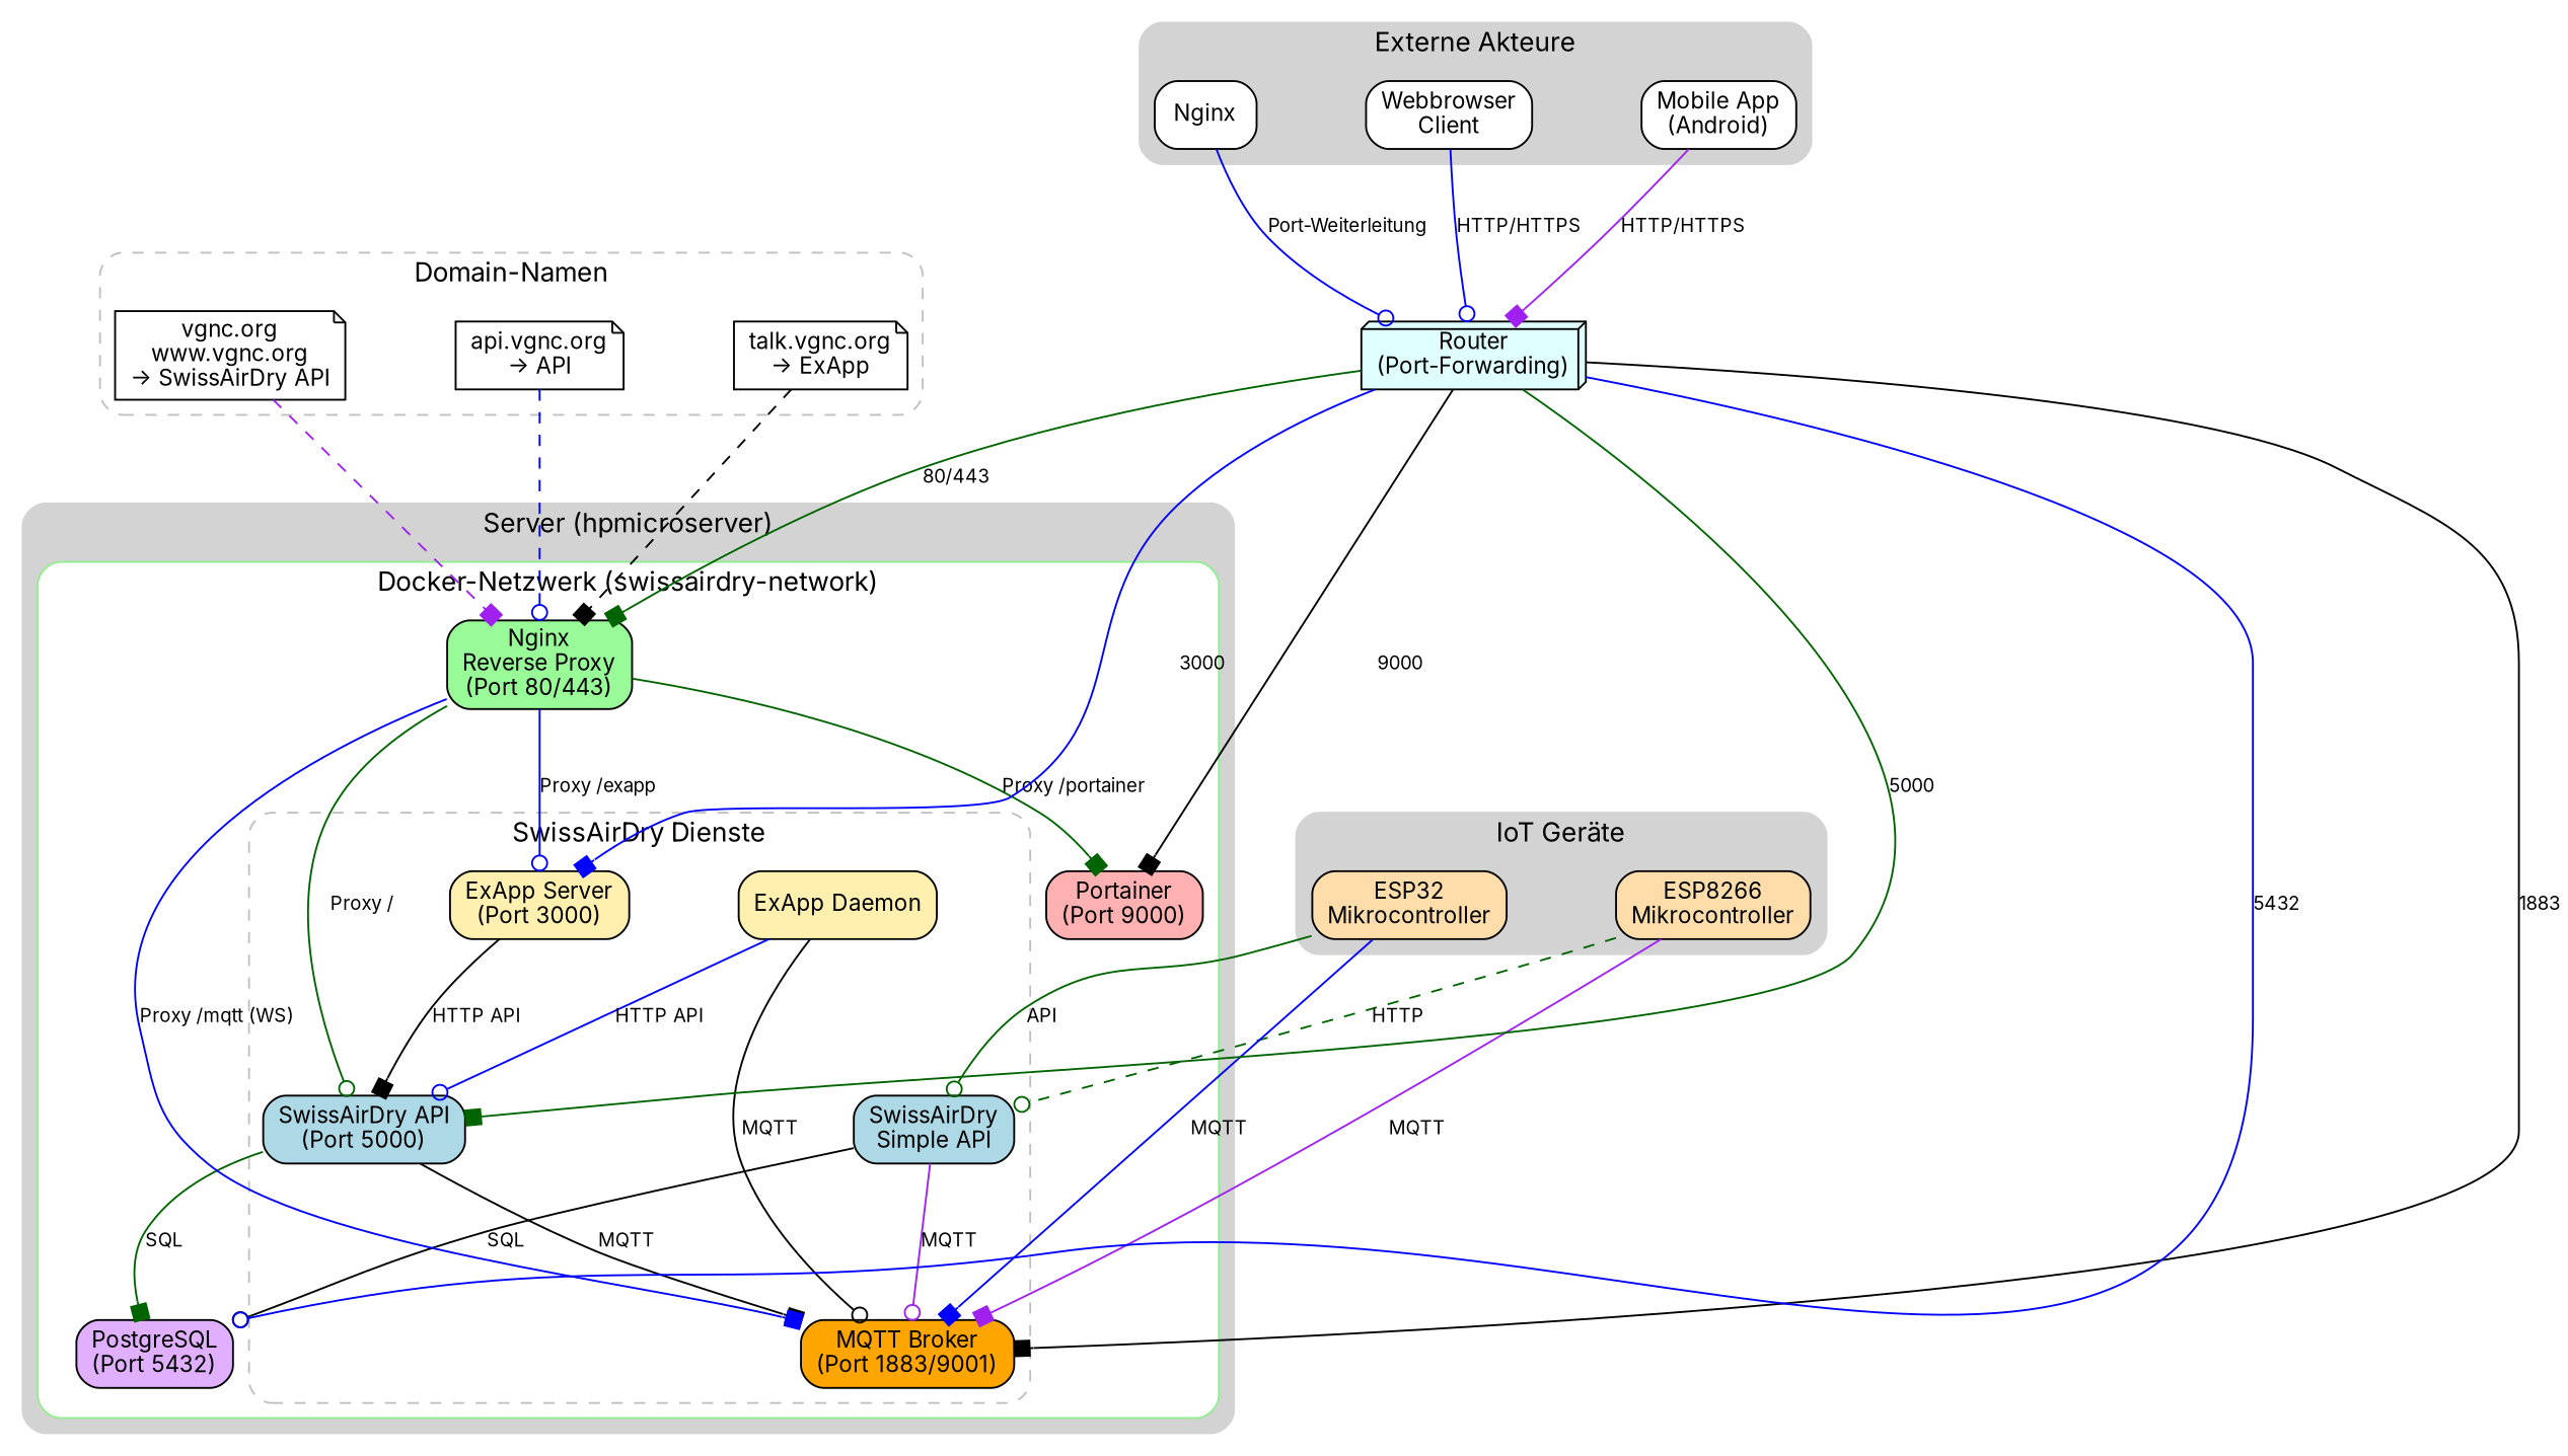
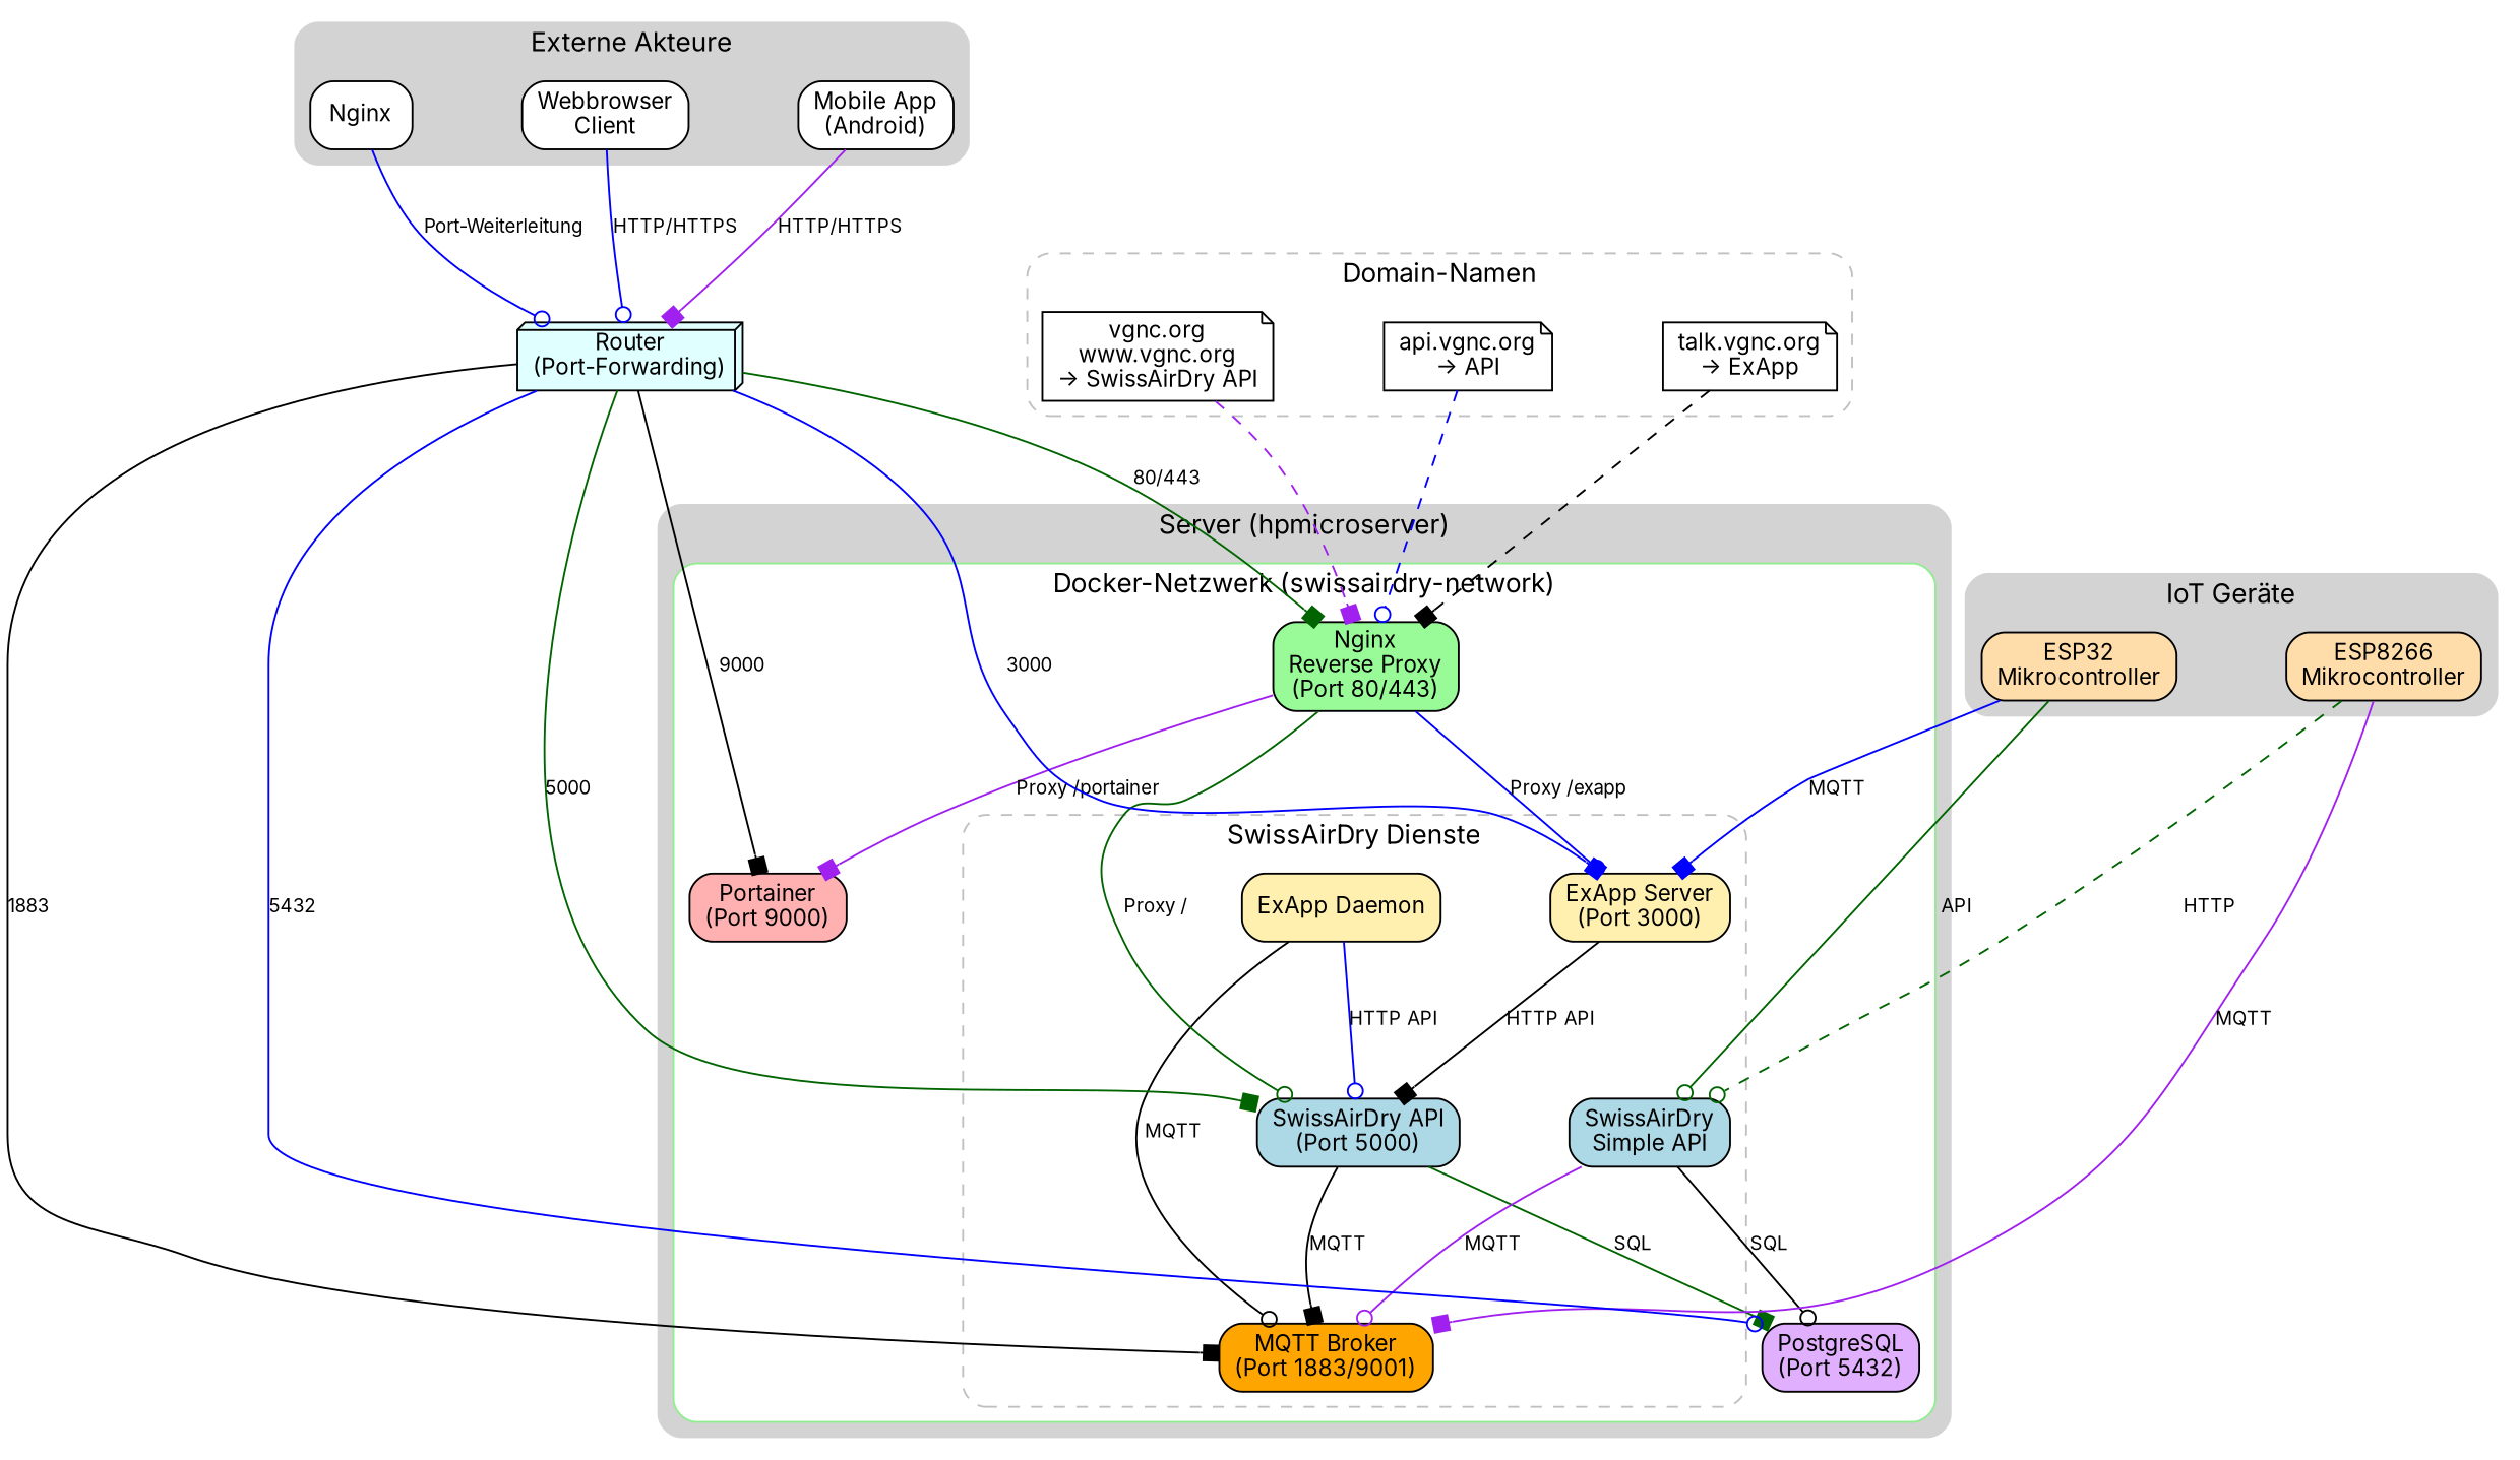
  digraph {
    fontname=Inter
    fontsize=14
    nodesep=0.8
    rankdir=TB
    ranksep=1.0
    node [fillcolor=white fontname=Inter fontsize=12 shape=box style="rounded,filled"]
    edge [arrowhead=box color=blue fontname=Inter fontsize=10]
    n1 [label=Nginx shape=cloud]
    n2 [label="Webbrowser\nClient"]
    n3 [label="Mobile App\n(Android)"]
    n4 [fillcolor=lightblue label="SwissAirDry API\n(Port 5000)"]
    n5 [fillcolor=lightblue label="SwissAirDry\nSimple API"]
    n6 [fillcolor=orange label="MQTT Broker\n(Port 1883/9001)"]
    n7 [fillcolor="#FFF0B0" label="ExApp Server\n(Port 3000)"]
    n8 [fillcolor="#FFF0B0" label="ExApp Daemon"]
    n9 [fillcolor=palegreen label="Nginx\nReverse Proxy\n(Port 80/443)"]
    n10 [fillcolor="#E0B0FF" label="PostgreSQL\n(Port 5432)"]
    n11 [fillcolor="#FFB0B0" label="Portainer\n(Port 9000)"]
    n12 [fillcolor="#FFDDAA" label="ESP8266\nMikrocontroller"]
    n13 [fillcolor="#FFDDAA" label="ESP32\nMikrocontroller"]
    n14 [label="vgnc.org\nwww.vgnc.org\n→ SwissAirDry API" shape=note]
    n15 [label="api.vgnc.org\n→ API" shape=note]
    n16 [label="talk.vgnc.org\n→ ExApp" shape=note]
    n17 [fillcolor=lightcyan label="Router\n(Port-Forwarding)" shape=box3d]
    subgraph cluster_1 {
      color=lightgrey
      label="Externe Akteure"
      style="rounded,filled"
      n1
      n2
      n3
    }
    subgraph cluster_2 {
      color=lightgrey
      label="Server (hpmicroserver)"
      style="rounded,filled"
      subgraph cluster_3 {
        color=lightgreen
        fillcolor=white
        label="Docker-Netzwerk (swissairdry-network)"
        style="rounded,filled"
        n9
        n10
        n11
        subgraph cluster_4 {
          color=grey
          fillcolor=white
          label="SwissAirDry Dienste"
          style="rounded,dashed"
          n4
          n5
          n6
          n7
          n8
        }
      }
    }
    subgraph cluster_5 {
      color=lightgrey
      label="IoT Geräte"
      style="rounded,filled"
      n12
      n13
    }
    subgraph cluster_6 {
      color=grey
      fillcolor=white
      label="Domain-Namen"
      style="rounded,dashed"
      n14
      n15
      n16
    }
    n1 -> n17 [arrowhead=odot label="Port-Weiterleitung"]
    n2 -> n17 [arrowhead=odot label="HTTP/HTTPS"]
    n3 -> n17 [color=purple label="HTTP/HTTPS"]
    n4 -> n6 [color=black label=MQTT]
    n4 -> n10 [color=darkgreen label=SQL]
    n5 -> n6 [arrowhead=odot color=purple label=MQTT]
    n5 -> n10 [arrowhead=odot color=black label=SQL]
    n7 -> n4 [color=black label="HTTP API"]
    n8 -> n4 [arrowhead=odot label="HTTP API"]
    n8 -> n6 [arrowhead=odot color=black label=MQTT]
    n9 -> n4 [arrowhead=odot color=darkgreen label="Proxy /"]
-   n9 -> n6 [label="Proxy /mqtt (WS)"]
    n9 -> n7 [arrowhead=odot label="Proxy /exapp"]
-   n9 -> n11 [color=darkgreen label="Proxy /portainer"]
+   n9 -> n11 [color=purple label="Proxy /portainer"]
    n12 -> n5 [arrowhead=odot color=darkgreen label=HTTP style=dashed]
    n12 -> n6 [color=purple label=MQTT]
    n13 -> n5 [arrowhead=odot color=darkgreen label=API]
-   n13 -> n6 [label=MQTT]
+   n13 -> n7 [label=MQTT]
    n14 -> n9 [color=purple style=dashed]
    n15 -> n9 [arrowhead=odot style=dashed]
    n16 -> n9 [color=black style=dashed]
    n17 -> n4 [color=darkgreen label=5000]
    n17 -> n6 [color=black label=1883]
    n17 -> n7 [label=3000]
    n17 -> n9 [color=darkgreen label="80/443"]
    n17 -> n10 [arrowhead=odot label=5432]
    n17 -> n11 [color=black label=9000]
  }
